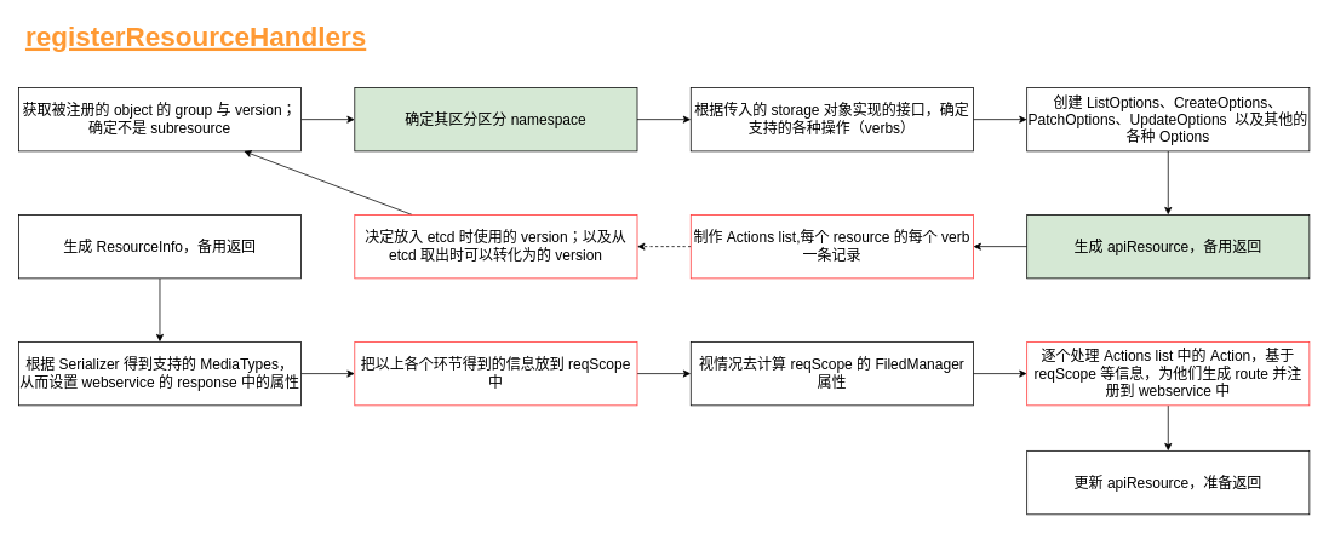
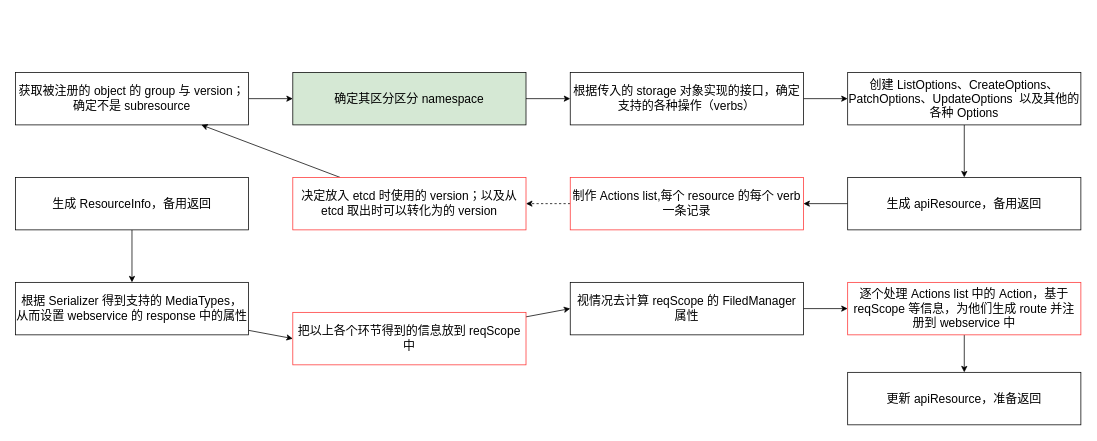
  <mxCell id="0" />
  <mxCell id="1" parent="0" />
- <mxCell id="2" value="registerResourceHandlers" style="text;html=1;resizable=0;autosize=1;align=center;verticalAlign=middle;points=[];fillColor=none;strokeColor=none;rounded=0;fontSize=30;fontColor=#FF9933;fontStyle=5" vertex="1" parent="1"><mxGeometry x="20" y="20" width="390" height="40" as="geometry" /></mxCell>
  <mxCell id="3" style="edgeStyle=none;html=1;entryX=0;entryY=0.5;entryDx=0;entryDy=0;fontSize=16;" edge="1" parent="1" source="4" target="6"><mxGeometry relative="1" as="geometry" /></mxCell>
  <mxCell id="4" value="获取被注册的 object 的 group 与 version；&lt;br style=&quot;font-size: 16px;&quot;&gt;确定不是 subresource" style="rounded=0;whiteSpace=wrap;html=1;fontSize=16;" vertex="1" parent="1"><mxGeometry x="20" y="96" width="311" height="70" as="geometry" /></mxCell>
  <mxCell id="5" style="edgeStyle=none;html=1;entryX=0;entryY=0.5;entryDx=0;entryDy=0;fontSize=16;" edge="1" parent="1" source="6" target="8"><mxGeometry relative="1" as="geometry" /></mxCell>
  <mxCell id="6" value="确定其区分区分 namespace" style="rounded=0;whiteSpace=wrap;html=1;fontSize=16;fillColor=#d5e8d4;" vertex="1" parent="1"><mxGeometry x="390" y="96" width="311" height="70" as="geometry" /></mxCell>
  <mxCell id="7" style="edgeStyle=none;html=1;entryX=0;entryY=0.5;entryDx=0;entryDy=0;fontSize=16;" edge="1" parent="1" source="8" target="10"><mxGeometry relative="1" as="geometry" /></mxCell>
  <mxCell id="8" value="根据传入的 storage 对象实现的接口，确定支持的各种操作（verbs）" style="rounded=0;whiteSpace=wrap;html=1;fontSize=16;" vertex="1" parent="1"><mxGeometry x="760" y="96" width="311" height="70" as="geometry" /></mxCell>
  <mxCell id="9" style="edgeStyle=none;html=1;entryX=0.5;entryY=0;entryDx=0;entryDy=0;fontSize=16;" edge="1" parent="1" source="10" target="18"><mxGeometry relative="1" as="geometry" /></mxCell>
  <mxCell id="10" value="创建 ListOptions、CreateOptions、PatchOptions、UpdateOptions&amp;nbsp; 以及其他的各种 Options" style="rounded=0;whiteSpace=wrap;html=1;fontSize=16;" vertex="1" parent="1"><mxGeometry x="1130" y="96" width="311" height="70" as="geometry" /></mxCell>
  <mxCell id="11" style="edgeStyle=none;html=1;entryX=0.5;entryY=0;entryDx=0;entryDy=0;fontSize=16;" edge="1" parent="1" source="12" target="20"><mxGeometry relative="1" as="geometry" /></mxCell>
  <mxCell id="12" value="生成 ResourceInfo，备用返回" style="rounded=0;whiteSpace=wrap;html=1;fontSize=16;" vertex="1" parent="1"><mxGeometry x="20" y="236" width="311" height="70" as="geometry" /></mxCell>
  <mxCell id="13" style="edgeStyle=none;html=1;fontSize=16;" edge="1" parent="1" source="14" target="4"><mxGeometry relative="1" as="geometry" /></mxCell>
  <mxCell id="14" value="决定放入 etcd 时使用的 version；以及从 etcd 取出时可以转化为的 version" style="rounded=0;whiteSpace=wrap;html=1;fontSize=16;strokeColor=#FF3333;" vertex="1" parent="1"><mxGeometry x="390" y="236" width="311" height="70" as="geometry" /></mxCell>
  <mxCell id="15" style="edgeStyle=none;html=1;entryX=1;entryY=0.5;entryDx=0;entryDy=0;fontSize=16;dashed=1;" edge="1" parent="1" source="16" target="14"><mxGeometry relative="1" as="geometry" /></mxCell>
  <mxCell id="16" value="制作 Actions list,每个 resource 的每个 verb 一条记录" style="rounded=0;whiteSpace=wrap;html=1;fontSize=16;strokeColor=#FF3333;" vertex="1" parent="1"><mxGeometry x="760" y="236" width="311" height="70" as="geometry" /></mxCell>
  <mxCell id="17" style="edgeStyle=none;html=1;entryX=1;entryY=0.5;entryDx=0;entryDy=0;fontSize=16;" edge="1" parent="1" source="18" target="16"><mxGeometry relative="1" as="geometry" /></mxCell>
- <mxCell id="18" value="生成 apiResource，备用返回" style="rounded=0;whiteSpace=wrap;html=1;fontSize=16;fillColor=#d5e8d4;" vertex="1" parent="1"><mxGeometry x="1130" y="236" width="311" height="70" as="geometry" /></mxCell>
+ <mxCell id="18" value="生成 apiResource，备用返回" style="rounded=0;whiteSpace=wrap;html=1;fontSize=16;" vertex="1" parent="1"><mxGeometry x="1130" y="236" width="311" height="70" as="geometry" /></mxCell>
  <mxCell id="19" style="edgeStyle=none;html=1;entryX=0;entryY=0.5;entryDx=0;entryDy=0;fontSize=16;" edge="1" parent="1" source="20" target="22"><mxGeometry relative="1" as="geometry" /></mxCell>
  <mxCell id="20" value="根据 Serializer 得到支持的 MediaTypes，从而设置 webservice 的 response 中的属性" style="rounded=0;whiteSpace=wrap;html=1;fontSize=16;" vertex="1" parent="1"><mxGeometry x="20" y="376" width="311" height="70" as="geometry" /></mxCell>
  <mxCell id="21" style="edgeStyle=none;html=1;entryX=0;entryY=0.5;entryDx=0;entryDy=0;fontSize=16;" edge="1" parent="1" source="22" target="24"><mxGeometry relative="1" as="geometry" /></mxCell>
- <mxCell id="22" value="把以上各个环节得到的信息放到 reqScope 中" style="rounded=0;whiteSpace=wrap;html=1;fontSize=16;strokeColor=#FF3333;" vertex="1" parent="1"><mxGeometry x="390" y="376" width="311" height="70" as="geometry" /></mxCell>
+ <mxCell id="22" value="把以上各个环节得到的信息放到 reqScope 中" style="rounded=0;whiteSpace=wrap;html=1;fontSize=16;strokeColor=#FF3333;" vertex="1" parent="1"><mxGeometry x="390" y="416" width="311" height="70" as="geometry" /></mxCell>
  <mxCell id="23" style="edgeStyle=none;html=1;entryX=0;entryY=0.5;entryDx=0;entryDy=0;fontSize=16;" edge="1" parent="1" source="24" target="26"><mxGeometry relative="1" as="geometry" /></mxCell>
  <mxCell id="24" value="视情况去计算 reqScope 的 FiledManager 属性" style="rounded=0;whiteSpace=wrap;html=1;fontSize=16;" vertex="1" parent="1"><mxGeometry x="760" y="376" width="311" height="70" as="geometry" /></mxCell>
  <mxCell id="25" style="edgeStyle=none;html=1;entryX=0.5;entryY=0;entryDx=0;entryDy=0;fontSize=16;" edge="1" parent="1" source="26" target="27"><mxGeometry relative="1" as="geometry" /></mxCell>
  <mxCell id="26" value="逐个处理 Actions list 中的 Action，基于 reqScope 等信息，为他们生成 route 并注册到 webservice 中" style="rounded=0;whiteSpace=wrap;html=1;fontSize=16;strokeColor=#FF3333;" vertex="1" parent="1"><mxGeometry x="1130" y="376" width="311" height="70" as="geometry" /></mxCell>
  <mxCell id="27" value="更新 apiResource，准备返回" style="rounded=0;whiteSpace=wrap;html=1;fontSize=16;" vertex="1" parent="1"><mxGeometry x="1130" y="496" width="311" height="70" as="geometry" /></mxCell>
